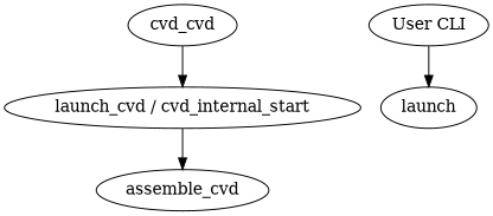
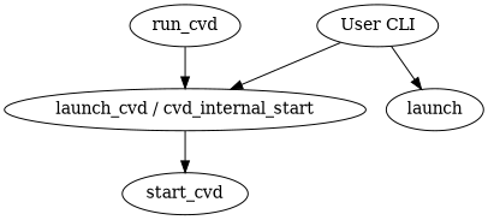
  digraph {
    n1 [label="launch_cvd / cvd_internal_start"]
-   assemble_cvd
-   run_cvd [label=cvd_cvd]
+   assemble_cvd [label=start_cvd]
+   run_cvd
    n4 [label="User CLI"]
    n5 [label=launch]
    n1 -> assemble_cvd
    run_cvd -> n1
+   n4 -> n1
    n4 -> n5
  }
